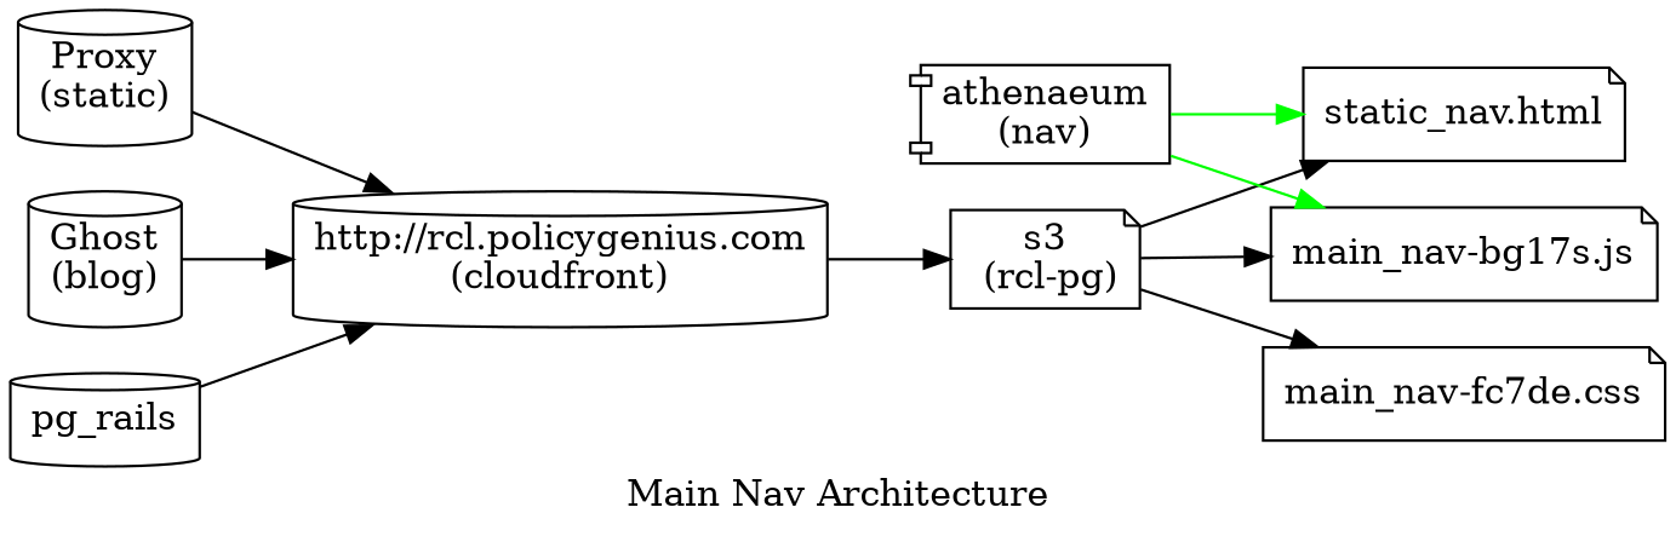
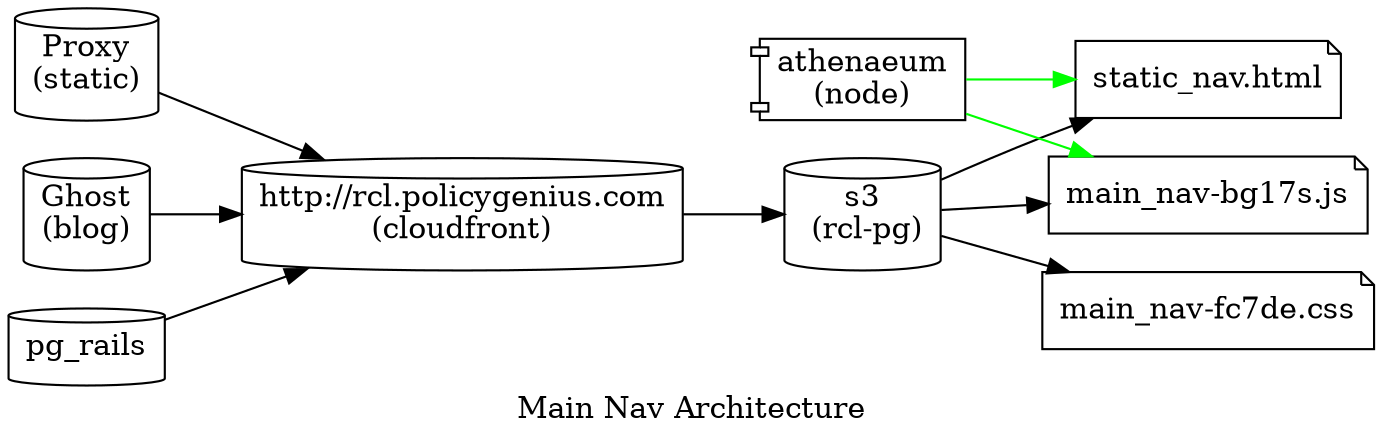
  digraph {
    label="Main Nav Architecture"
    rankdir=LR
    node [shape=cylinder]
    n1 [label="http://rcl.policygenius.com\n(cloudfront)"]
-   n2 [label="s3\n (rcl-pg)" shape=note]
+   n2 [label="s3\n (rcl-pg)"]
    n3 [label="main_nav-bg17s.js" shape=note]
    n4 [label="main_nav-fc7de.css" shape=note]
    n5 [label="static_nav.html" shape=note]
    n6 [label="Proxy\n(static)"]
    n7 [label="Ghost\n(blog)"]
    n8 [label=pg_rails]
-   n9 [label="athenaeum\n(nav)" shape=component]
+   n9 [label="athenaeum\n(node)" shape=component]
    n1 -> n2
    n2 -> n3
    n2 -> n4
    n2 -> n5
    n6 -> n1
    n7 -> n1
    n8 -> n1
    n9 -> n3 [color=green]
    n9 -> n5 [color=green]
  }
